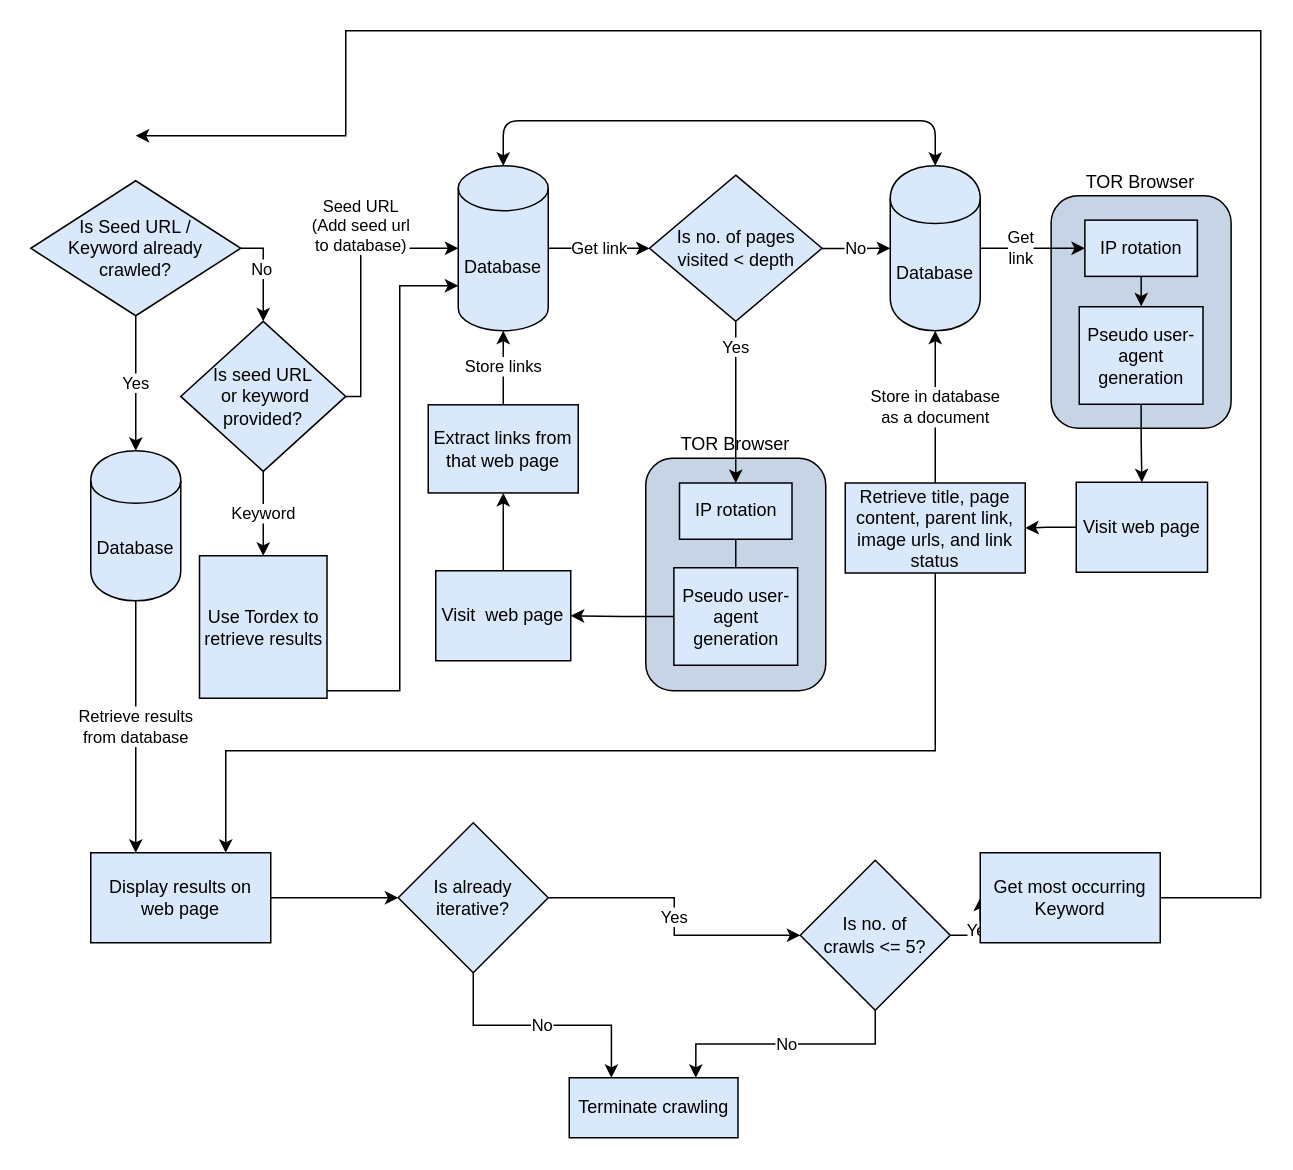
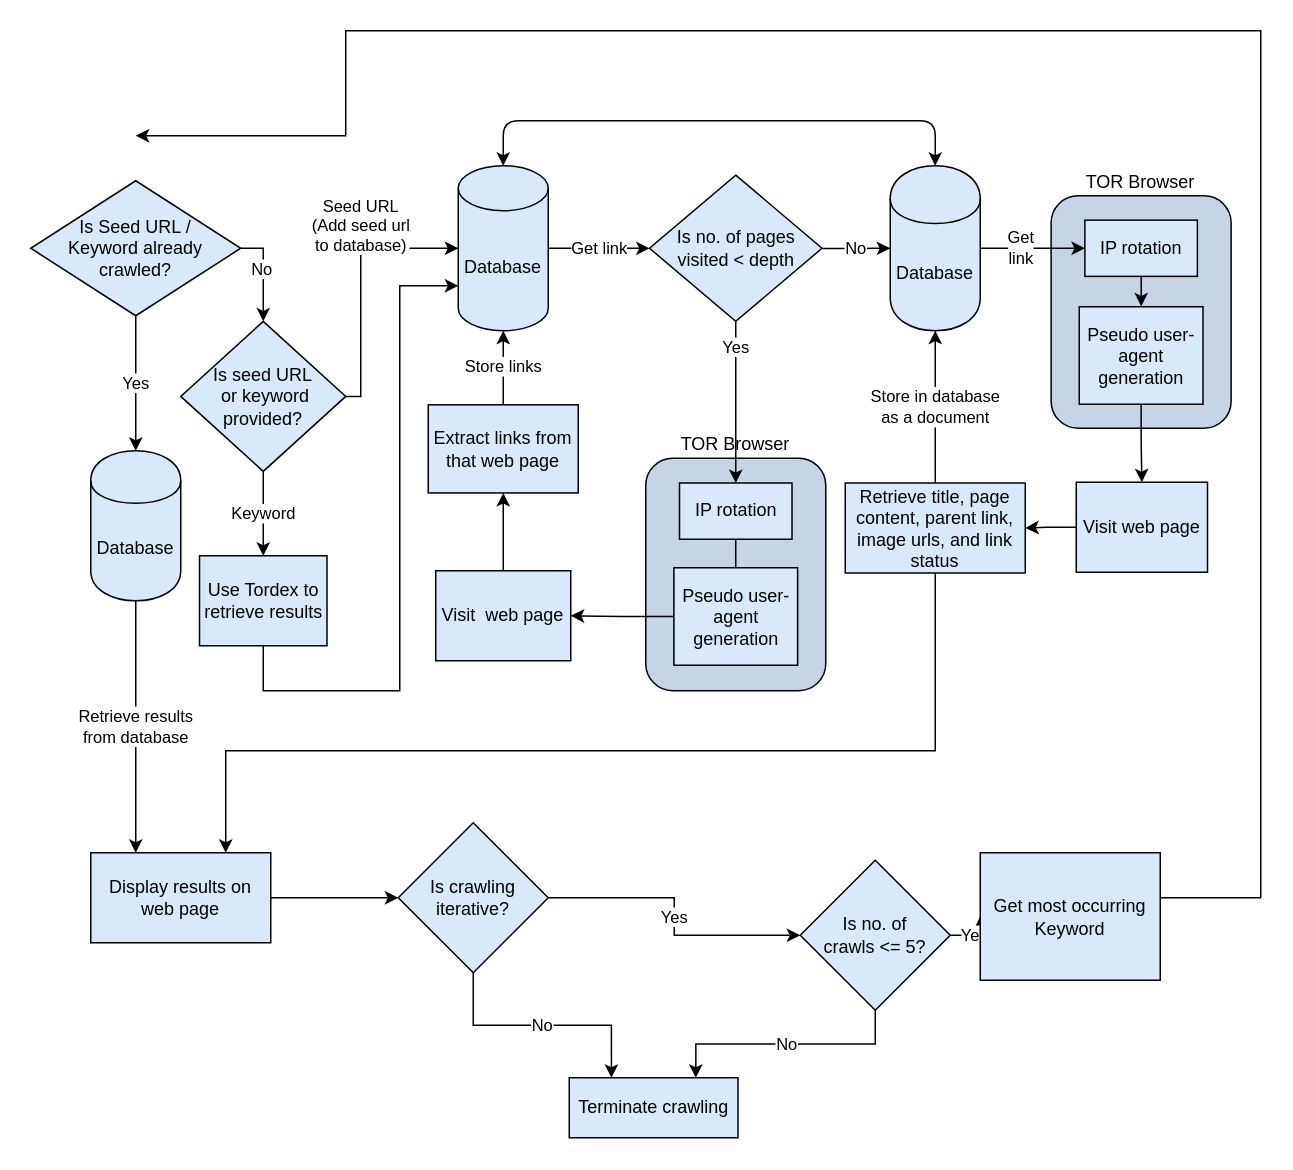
  <mxCell id="0" />
  <mxCell id="1" parent="0" />
  <mxCell id="2" value="TOR Browser" style="rounded=1;whiteSpace=wrap;html=1;labelPosition=center;verticalLabelPosition=top;align=center;verticalAlign=bottom;fillColor=#C7D4E6;" parent="1" vertex="1"><mxGeometry x="430" y="305" width="120" height="155" as="geometry" /></mxCell>
  <mxCell id="3" value="TOR Browser" style="rounded=1;whiteSpace=wrap;html=1;labelPosition=center;verticalLabelPosition=top;align=center;verticalAlign=bottom;fillColor=#C7D4E6;" parent="1" vertex="1"><mxGeometry x="700.25" y="130" width="120" height="155" as="geometry" /></mxCell>
  <mxCell id="4" value="Yes" style="edgeStyle=orthogonalEdgeStyle;rounded=0;orthogonalLoop=1;jettySize=auto;html=1;" parent="1" source="7" target="9" edge="1"><mxGeometry relative="1" as="geometry" /></mxCell>
  <mxCell id="5" style="edgeStyle=orthogonalEdgeStyle;rounded=0;orthogonalLoop=1;jettySize=auto;html=1;exitX=1;exitY=0.5;exitDx=0;exitDy=0;entryX=0.5;entryY=0;entryDx=0;entryDy=0;labelBackgroundColor=#ffffff;" parent="1" source="7" target="33" edge="1"><mxGeometry relative="1" as="geometry"><Array as="points"><mxPoint x="175" y="165" /></Array></mxGeometry></mxCell>
  <mxCell id="6" value="No" style="edgeLabel;html=1;align=center;verticalAlign=middle;resizable=0;points=[];" parent="5" vertex="1" connectable="0"><mxGeometry x="-0.114" y="-2" relative="1" as="geometry"><mxPoint as="offset" /></mxGeometry></mxCell>
  <mxCell id="7" value="Is Seed URL / &lt;br&gt;Keyword already crawled?" style="rhombus;whiteSpace=wrap;html=1;rounded=0;fillColor=#dae8fc;" parent="1" vertex="1"><mxGeometry x="20" y="120" width="140" height="90" as="geometry" /></mxCell>
  <mxCell id="8" value="Retrieve results&lt;br&gt;from database" style="edgeStyle=orthogonalEdgeStyle;rounded=0;orthogonalLoop=1;jettySize=auto;html=1;exitX=0.5;exitY=1;exitDx=0;exitDy=0;entryX=0.25;entryY=0;entryDx=0;entryDy=0;" parent="1" source="9" target="11" edge="1"><mxGeometry relative="1" as="geometry" /></mxCell>
  <mxCell id="9" value="Database" style="shape=cylinder;whiteSpace=wrap;html=1;boundedLbl=1;backgroundOutline=1;rounded=0;fillColor=#dae8fc;" parent="1" vertex="1"><mxGeometry x="60" y="300" width="60" height="100" as="geometry" /></mxCell>
  <mxCell id="10" value="" style="edgeStyle=orthogonalEdgeStyle;rounded=0;orthogonalLoop=1;jettySize=auto;html=1;labelBackgroundColor=#ffffff;" parent="1" source="11" target="44" edge="1"><mxGeometry relative="1" as="geometry" /></mxCell>
  <mxCell id="11" value="Display results on web page" style="whiteSpace=wrap;html=1;rounded=0;fillColor=#dae8fc;" parent="1" vertex="1"><mxGeometry x="60" y="568" width="120" height="60" as="geometry" /></mxCell>
  <mxCell id="12" value="Get link" style="edgeStyle=orthogonalEdgeStyle;rounded=0;orthogonalLoop=1;jettySize=auto;html=1;" parent="1" source="13" target="18" edge="1"><mxGeometry relative="1" as="geometry"><mxPoint x="405" y="167.5" as="targetPoint" /></mxGeometry></mxCell>
  <mxCell id="13" value="Database" style="shape=cylinder3;whiteSpace=wrap;html=1;boundedLbl=1;backgroundOutline=1;size=15;fillColor=#dae8fc;" parent="1" vertex="1"><mxGeometry x="305" y="110" width="60" height="110" as="geometry" /></mxCell>
  <mxCell id="14" value="" style="edgeStyle=orthogonalEdgeStyle;rounded=0;orthogonalLoop=1;jettySize=auto;html=1;" parent="1" source="15" target="20" edge="1"><mxGeometry relative="1" as="geometry" /></mxCell>
  <mxCell id="15" value="Visit&amp;nbsp; web page" style="whiteSpace=wrap;html=1;fillColor=#dae8fc;" parent="1" vertex="1"><mxGeometry x="290" y="380" width="90" height="60" as="geometry" /></mxCell>
  <mxCell id="16" value="No" style="edgeStyle=orthogonalEdgeStyle;rounded=0;orthogonalLoop=1;jettySize=auto;html=1;" parent="1" source="18" target="22" edge="1"><mxGeometry relative="1" as="geometry" /></mxCell>
  <mxCell id="17" value="Yes" style="edgeStyle=orthogonalEdgeStyle;rounded=0;orthogonalLoop=1;jettySize=auto;html=1;exitX=0.5;exitY=1;exitDx=0;exitDy=0;" parent="1" source="18" target="28" edge="1"><mxGeometry x="-0.698" relative="1" as="geometry"><mxPoint y="1" as="offset" /></mxGeometry></mxCell>
  <mxCell id="18" value="Is no. of pages visited &amp;lt; depth" style="rhombus;whiteSpace=wrap;html=1;fillColor=#dae8fc;" parent="1" vertex="1"><mxGeometry x="432.5" y="116.25" width="115" height="97.5" as="geometry" /></mxCell>
  <mxCell id="19" value="Store links" style="edgeStyle=orthogonalEdgeStyle;rounded=0;orthogonalLoop=1;jettySize=auto;html=1;" parent="1" source="20" target="13" edge="1"><mxGeometry relative="1" as="geometry" /></mxCell>
  <mxCell id="20" value="Extract links from that web page" style="whiteSpace=wrap;html=1;fillColor=#dae8fc;" parent="1" vertex="1"><mxGeometry x="285" y="269.38" width="100" height="58.75" as="geometry" /></mxCell>
  <mxCell id="21" value="Get&lt;br&gt;link" style="edgeStyle=orthogonalEdgeStyle;rounded=0;orthogonalLoop=1;jettySize=auto;html=1;entryX=0;entryY=0.5;entryDx=0;entryDy=0;" parent="1" source="22" target="39" edge="1"><mxGeometry x="-0.226" relative="1" as="geometry"><mxPoint x="716.5" y="165" as="targetPoint" /><mxPoint as="offset" /></mxGeometry></mxCell>
  <mxCell id="22" value="Database" style="shape=cylinder;whiteSpace=wrap;html=1;boundedLbl=1;backgroundOutline=1;fillColor=#dae8fc;" parent="1" vertex="1"><mxGeometry x="593" y="110" width="60" height="110" as="geometry" /></mxCell>
  <mxCell id="23" value="" style="endArrow=classic;startArrow=classic;html=1;exitX=0.5;exitY=0;exitDx=0;exitDy=0;exitPerimeter=0;entryX=0.5;entryY=0;entryDx=0;entryDy=0;" parent="1" source="13" target="22" edge="1"><mxGeometry width="50" height="50" relative="1" as="geometry"><mxPoint x="410" y="210" as="sourcePoint" /><mxPoint x="460" y="160" as="targetPoint" /><Array as="points"><mxPoint x="335" y="80" /><mxPoint x="450" y="80" /><mxPoint x="623" y="80" /></Array></mxGeometry></mxCell>
  <mxCell id="24" style="edgeStyle=orthogonalEdgeStyle;rounded=0;orthogonalLoop=1;jettySize=auto;html=1;exitX=0.5;exitY=1;exitDx=0;exitDy=0;entryX=0.75;entryY=0;entryDx=0;entryDy=0;" parent="1" source="26" target="11" edge="1"><mxGeometry relative="1" as="geometry"><Array as="points"><mxPoint x="623" y="500" /><mxPoint x="150" y="500" /></Array></mxGeometry></mxCell>
  <mxCell id="25" value="Store in database&lt;br&gt;as a document" style="edgeStyle=orthogonalEdgeStyle;rounded=0;orthogonalLoop=1;jettySize=auto;html=1;exitX=0.5;exitY=0;exitDx=0;exitDy=0;entryX=0.5;entryY=1;entryDx=0;entryDy=0;" parent="1" source="26" target="22" edge="1"><mxGeometry relative="1" as="geometry" /></mxCell>
  <mxCell id="26" value="Retrieve title, page content, parent link, image urls, and link status" style="whiteSpace=wrap;html=1;fillColor=#dae8fc;" parent="1" vertex="1"><mxGeometry x="563" y="321.5" width="120" height="60" as="geometry" /></mxCell>
  <mxCell id="27" value="" style="edgeStyle=orthogonalEdgeStyle;rounded=0;orthogonalLoop=1;jettySize=auto;html=1;" parent="1" source="28" target="30" edge="1"><mxGeometry relative="1" as="geometry" /></mxCell>
  <mxCell id="28" value="IP rotation" style="whiteSpace=wrap;html=1;fillColor=#dae8fc;" parent="1" vertex="1"><mxGeometry x="452.5" y="321.5" width="75" height="37.5" as="geometry" /></mxCell>
  <mxCell id="29" style="edgeStyle=orthogonalEdgeStyle;rounded=0;orthogonalLoop=1;jettySize=auto;html=1;exitX=0;exitY=0.5;exitDx=0;exitDy=0;entryX=1;entryY=0.5;entryDx=0;entryDy=0;" parent="1" source="30" target="15" edge="1"><mxGeometry relative="1" as="geometry" /></mxCell>
  <mxCell id="30" value="Pseudo user-agent generation" style="whiteSpace=wrap;html=1;fillColor=#dae8fc;" parent="1" vertex="1"><mxGeometry x="448.75" y="378" width="82.5" height="65" as="geometry" /></mxCell>
  <mxCell id="31" value="Keyword" style="edgeStyle=orthogonalEdgeStyle;rounded=0;orthogonalLoop=1;jettySize=auto;html=1;exitX=0.5;exitY=1;exitDx=0;exitDy=0;entryX=0.5;entryY=0;entryDx=0;entryDy=0;" parent="1" source="33" target="35" edge="1"><mxGeometry relative="1" as="geometry" /></mxCell>
  <mxCell id="32" value="Seed URL&lt;br&gt;(Add seed url&lt;br&gt;to database)" style="edgeStyle=orthogonalEdgeStyle;rounded=0;orthogonalLoop=1;jettySize=auto;html=1;exitX=1;exitY=0.5;exitDx=0;exitDy=0;entryX=0;entryY=0.5;entryDx=0;entryDy=0;entryPerimeter=0;" parent="1" source="33" target="13" edge="1"><mxGeometry x="0.252" y="15" relative="1" as="geometry"><Array as="points"><mxPoint x="240" y="264" /><mxPoint x="240" y="165" /></Array><mxPoint as="offset" /></mxGeometry></mxCell>
  <mxCell id="33" value="Is seed URL&lt;br&gt;&amp;nbsp;or keyword provided?" style="rhombus;whiteSpace=wrap;html=1;labelBackgroundColor=none;fillColor=#dae8fc;" parent="1" vertex="1"><mxGeometry x="120" y="213.75" width="110" height="100" as="geometry" /></mxCell>
  <mxCell id="34" style="edgeStyle=orthogonalEdgeStyle;rounded=0;orthogonalLoop=1;jettySize=auto;html=1;exitX=0.5;exitY=1;exitDx=0;exitDy=0;labelBackgroundColor=#ffffff;" parent="1" source="35" edge="1"><mxGeometry relative="1" as="geometry"><mxPoint x="305" y="190" as="targetPoint" /><Array as="points"><mxPoint x="175" y="460" /><mxPoint x="266" y="460" /><mxPoint x="266" y="190" /></Array></mxGeometry></mxCell>
- <mxCell id="35" value="Use Tordex to retrieve results" style="whiteSpace=wrap;html=1;fillColor=#dae8fc;" parent="1" vertex="1"><mxGeometry x="132.5" y="370" width="85" height="95" as="geometry" /></mxCell>
+ <mxCell id="35" value="Use Tordex to retrieve results" style="whiteSpace=wrap;html=1;fillColor=#dae8fc;" parent="1" vertex="1"><mxGeometry x="132.5" y="370" width="85" height="60" as="geometry" /></mxCell>
  <mxCell id="36" value="" style="edgeStyle=orthogonalEdgeStyle;rounded=0;orthogonalLoop=1;jettySize=auto;html=1;labelBackgroundColor=#ffffff;" parent="1" source="37" target="26" edge="1"><mxGeometry relative="1" as="geometry" /></mxCell>
  <mxCell id="37" value="Visit web page" style="whiteSpace=wrap;html=1;fillColor=#dae8fc;" parent="1" vertex="1"><mxGeometry x="717" y="321" width="87.5" height="60" as="geometry" /></mxCell>
  <mxCell id="38" value="" style="edgeStyle=orthogonalEdgeStyle;rounded=0;orthogonalLoop=1;jettySize=auto;html=1;" parent="1" source="39" target="41" edge="1"><mxGeometry relative="1" as="geometry" /></mxCell>
  <mxCell id="39" value="IP rotation" style="whiteSpace=wrap;html=1;fillColor=#dae8fc;" parent="1" vertex="1"><mxGeometry x="722.75" y="146.25" width="75" height="37.5" as="geometry" /></mxCell>
  <mxCell id="40" style="edgeStyle=orthogonalEdgeStyle;rounded=0;orthogonalLoop=1;jettySize=auto;html=1;exitX=0.5;exitY=1;exitDx=0;exitDy=0;entryX=0.5;entryY=0;entryDx=0;entryDy=0;labelBackgroundColor=#ffffff;" parent="1" source="41" target="37" edge="1"><mxGeometry relative="1" as="geometry" /></mxCell>
  <mxCell id="41" value="Pseudo user-agent generation" style="whiteSpace=wrap;html=1;fillColor=#dae8fc;" parent="1" vertex="1"><mxGeometry x="719" y="204" width="82.5" height="65" as="geometry" /></mxCell>
  <mxCell id="42" value="Yes" style="edgeStyle=orthogonalEdgeStyle;rounded=0;orthogonalLoop=1;jettySize=auto;html=1;exitX=1;exitY=0.5;exitDx=0;exitDy=0;entryX=0;entryY=0.5;entryDx=0;entryDy=0;" parent="1" source="44" target="47" edge="1"><mxGeometry relative="1" as="geometry" /></mxCell>
  <mxCell id="43" value="No" style="edgeStyle=orthogonalEdgeStyle;rounded=0;orthogonalLoop=1;jettySize=auto;html=1;exitX=0.5;exitY=1;exitDx=0;exitDy=0;entryX=0.25;entryY=0;entryDx=0;entryDy=0;" parent="1" source="44" target="48" edge="1"><mxGeometry relative="1" as="geometry" /></mxCell>
- <mxCell id="44" value="Is already iterative?" style="rhombus;whiteSpace=wrap;html=1;rounded=0;fillColor=#dae8fc;" parent="1" vertex="1"><mxGeometry x="265" y="548" width="100" height="100" as="geometry" /></mxCell>
+ <mxCell id="44" value="Is crawling iterative?" style="rhombus;whiteSpace=wrap;html=1;rounded=0;fillColor=#dae8fc;" parent="1" vertex="1"><mxGeometry x="265" y="548" width="100" height="100" as="geometry" /></mxCell>
  <mxCell id="45" value="Yes" style="edgeStyle=orthogonalEdgeStyle;rounded=0;orthogonalLoop=1;jettySize=auto;html=1;exitX=1;exitY=0.5;exitDx=0;exitDy=0;entryX=0;entryY=0.5;entryDx=0;entryDy=0;" parent="1" source="47" target="50" edge="1"><mxGeometry relative="1" as="geometry" /></mxCell>
  <mxCell id="46" value="No" style="edgeStyle=orthogonalEdgeStyle;rounded=0;orthogonalLoop=1;jettySize=auto;html=1;exitX=0.5;exitY=1;exitDx=0;exitDy=0;entryX=0.75;entryY=0;entryDx=0;entryDy=0;" parent="1" source="47" target="48" edge="1"><mxGeometry relative="1" as="geometry" /></mxCell>
  <mxCell id="47" value="Is no. of &lt;br&gt;crawls &amp;lt;= 5?" style="rhombus;whiteSpace=wrap;html=1;rounded=0;fillColor=#dae8fc;" parent="1" vertex="1"><mxGeometry x="533" y="573" width="100" height="100" as="geometry" /></mxCell>
  <mxCell id="48" value="Terminate crawling" style="whiteSpace=wrap;html=1;rounded=0;fillColor=#dae8fc;" parent="1" vertex="1"><mxGeometry x="379" y="718" width="112.5" height="40" as="geometry" /></mxCell>
  <mxCell id="49" style="edgeStyle=orthogonalEdgeStyle;rounded=0;orthogonalLoop=1;jettySize=auto;html=1;exitX=1;exitY=0.5;exitDx=0;exitDy=0;labelBackgroundColor=#ffffff;" parent="1" source="50" edge="1"><mxGeometry relative="1" as="geometry"><mxPoint x="90" y="90" as="targetPoint" /><Array as="points"><mxPoint x="840" y="598" /><mxPoint x="840" y="20" /><mxPoint x="230" y="20" /><mxPoint x="230" y="90" /></Array></mxGeometry></mxCell>
- <mxCell id="50" value="Get most occurring Keyword" style="whiteSpace=wrap;html=1;rounded=0;fillColor=#dae8fc;" parent="1" vertex="1"><mxGeometry x="653" y="568" width="120" height="60" as="geometry" /></mxCell>
+ <mxCell id="50" value="Get most occurring Keyword" style="whiteSpace=wrap;html=1;rounded=0;fillColor=#dae8fc;" parent="1" vertex="1"><mxGeometry x="653" y="568" width="120" height="85" as="geometry" /></mxCell>
